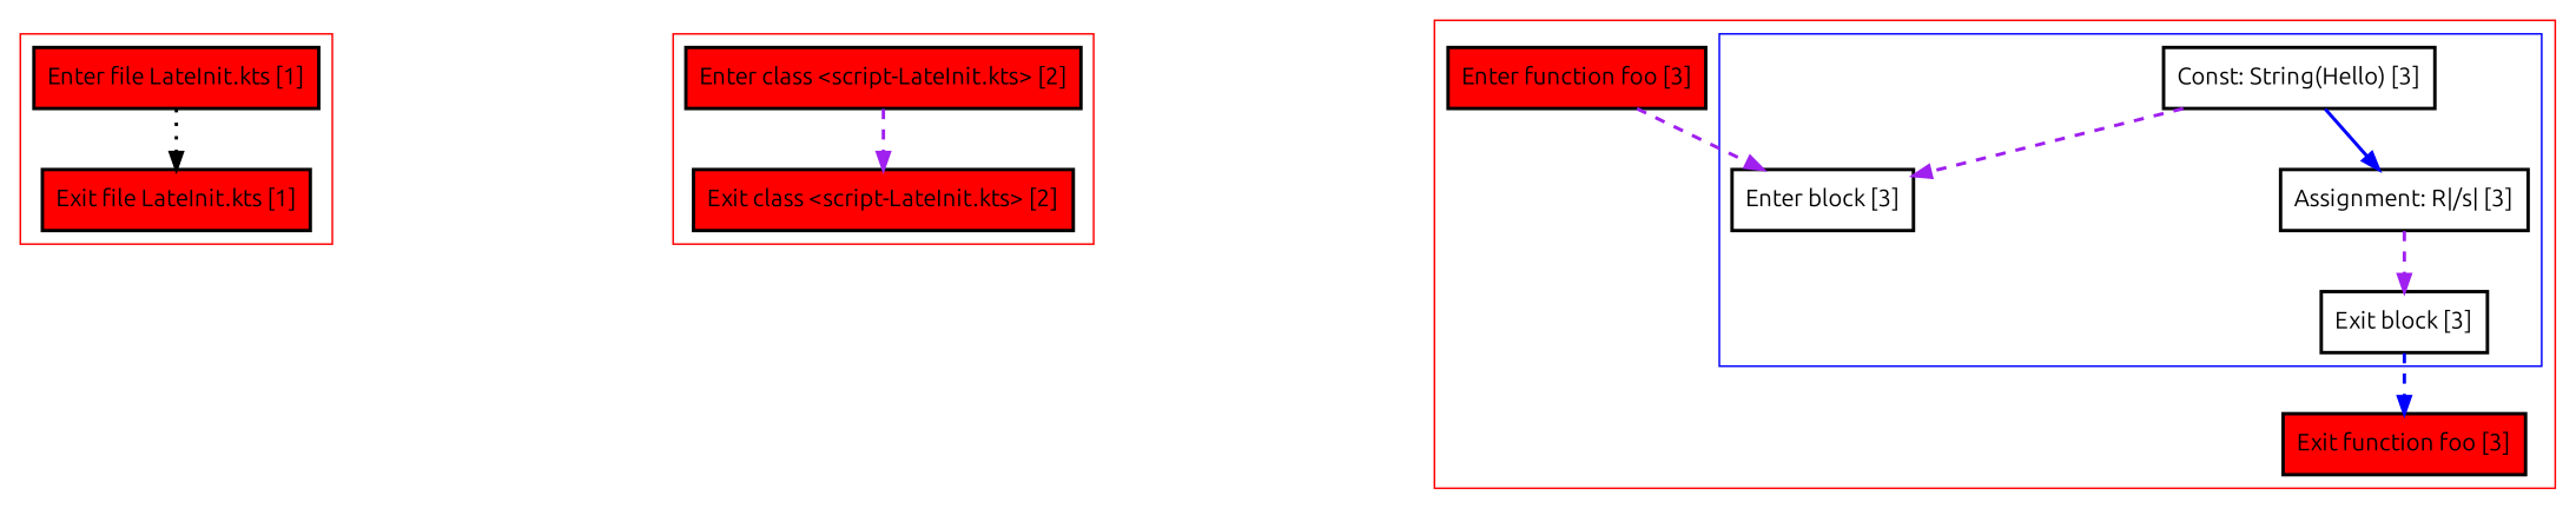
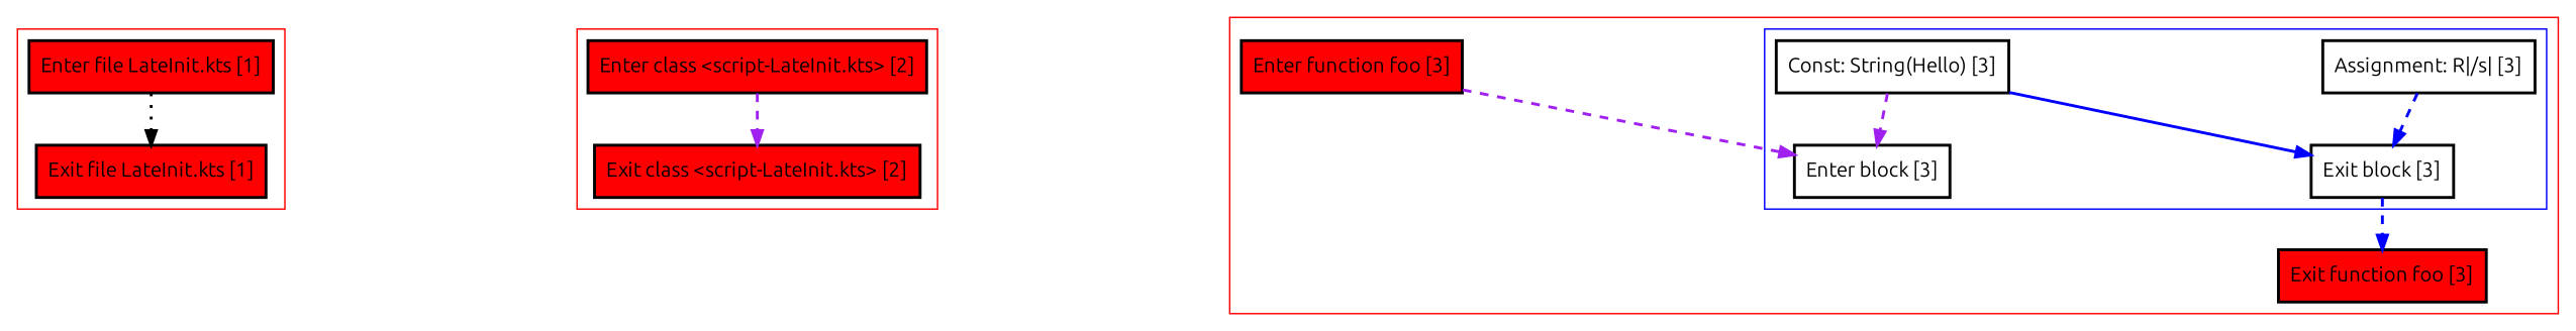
  digraph {
    fontname=Ubuntu
    nodesep=3
    node [fillcolor=red fontname=Ubuntu penwidth=2 shape=box style=filled]
    edge [color=purple fontname=Ubuntu penwidth=2 style=dashed]
    n1 [label="Enter file LateInit.kts [1]"]
    n2 [label="Exit file LateInit.kts [1]"]
    n3 [label="Enter class <script-LateInit.kts> [2]"]
    n4 [label="Exit class <script-LateInit.kts> [2]"]
    n5 [label="Enter block [3]" fillcolor="" style=""]
    n6 [label="Const: String(Hello) [3]" fillcolor="" style=""]
    n7 [label="Assignment: R|/s| [3]" fillcolor="" style=""]
    n8 [label="Exit block [3]" fillcolor="" style=""]
    n9 [label="Enter function foo [3]"]
    n10 [label="Exit function foo [3]"]
    subgraph cluster_1 {
      color=red
      n1
      n2
    }
    subgraph cluster_2 {
      color=red
      n3
      n4
    }
    subgraph cluster_3 {
      color=red
      n9
      n10
      subgraph cluster_4 {
        color=blue
        n5
        n6
        n7
        n8
      }
    }
    n1 -> n2 [color=black style=dotted]
    n3 -> n4
    n6 -> n5
-   n6 -> n7 [color=blue style=bold]
-   n7 -> n8
+   n6 -> n8 [color=blue style=bold]
+   n7 -> n8 [color=blue]
    n8 -> n10 [color=blue]
    n9 -> n5
  }
